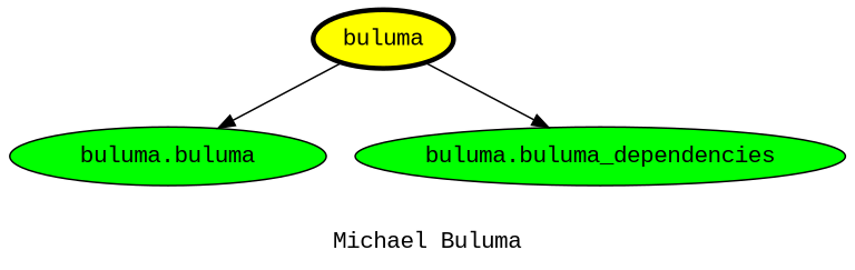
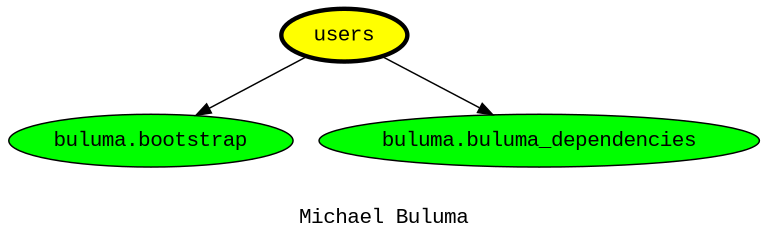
  digraph {
    fontname="Liberation Mono"
    label="Michael Buluma"
    node [fillcolor=green fontname="Liberation Mono" style=filled]
    edge [fontname="Liberation Mono"]
-   users [fillcolor=yellow penwidth=3 label=buluma]
-   "buluma.bootstrap" [label="buluma.buluma"]
+   users [fillcolor=yellow penwidth=3]
+   "buluma.bootstrap"
    n3 [label="buluma.buluma_dependencies"]
    users -> "buluma.bootstrap"
    users -> n3
  }
